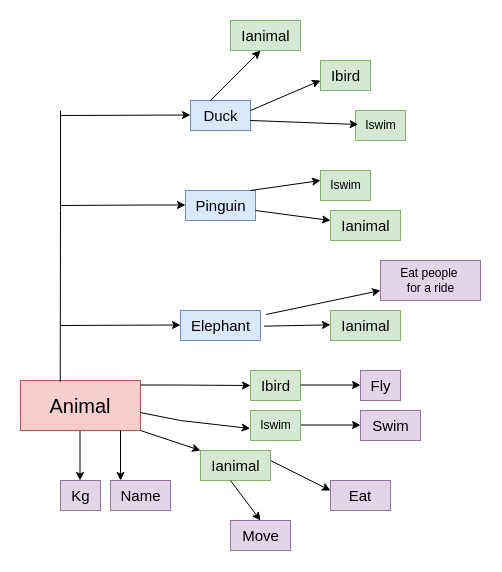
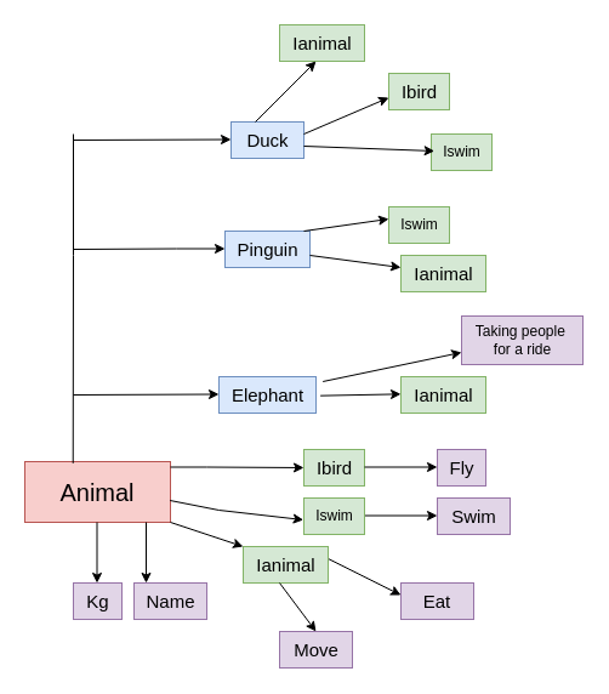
  <mxCell id="0" />
  <mxCell id="1" parent="0" />
  <mxCell id="2" value="&lt;font style=&quot;font-size: 20px;&quot;&gt;Animal&lt;/font&gt;" style="text;align=center;html=1;verticalAlign=middle;whiteSpace=wrap;rounded=0;fillColor=#f8cecc;strokeColor=#b85450;" parent="1" vertex="1"><mxGeometry x="20" y="380" width="120" height="50" as="geometry" /></mxCell>
  <mxCell id="3" value="&lt;font style=&quot;font-size: 15px;&quot;&gt;Pinguin&lt;/font&gt;" style="text;html=1;align=center;verticalAlign=middle;resizable=0;points=[];autosize=1;strokeColor=#6c8ebf;fillColor=#dae8fc;" parent="1" vertex="1"><mxGeometry x="185" y="190" width="70" height="30" as="geometry" /></mxCell>
  <mxCell id="4" value="&lt;font style=&quot;font-size: 15px;&quot;&gt;Elephant&lt;/font&gt;" style="text;html=1;align=center;verticalAlign=middle;resizable=0;points=[];autosize=1;strokeColor=#6c8ebf;fillColor=#dae8fc;" parent="1" vertex="1"><mxGeometry x="180" y="310" width="80" height="30" as="geometry" /></mxCell>
  <mxCell id="5" value="&lt;font style=&quot;font-size: 15px;&quot;&gt;Duck&lt;/font&gt;" style="text;html=1;align=center;verticalAlign=middle;resizable=0;points=[];autosize=1;strokeColor=#6c8ebf;fillColor=#dae8fc;" parent="1" vertex="1"><mxGeometry x="190" y="100" width="60" height="30" as="geometry" /></mxCell>
  <mxCell id="6" value="" style="endArrow=none;html=1;rounded=0;exitX=0.331;exitY=0.027;exitDx=0;exitDy=0;exitPerimeter=0;" parent="1" source="2" edge="1"><mxGeometry width="50" height="50" relative="1" as="geometry"><mxPoint x="60" y="320" as="sourcePoint" /><mxPoint x="60" y="110" as="targetPoint" /><Array as="points"><mxPoint x="60" y="210" /></Array></mxGeometry></mxCell>
  <mxCell id="7" value="&lt;font style=&quot;font-size: 15px;&quot;&gt;Move&lt;/font&gt;" style="text;html=1;align=center;verticalAlign=middle;resizable=0;points=[];autosize=1;strokeColor=#9673a6;fillColor=#e1d5e7;" parent="1" vertex="1"><mxGeometry x="230" y="520" width="60" height="30" as="geometry" /></mxCell>
  <mxCell id="8" value="&lt;font style=&quot;font-size: 15px;&quot;&gt;Eat&lt;/font&gt;" style="whiteSpace=wrap;html=1;fillColor=#e1d5e7;strokeColor=#9673a6;gradientColor=none;" parent="1" vertex="1"><mxGeometry x="330" y="480" width="60" height="30" as="geometry" /></mxCell>
  <mxCell id="9" value="" style="endArrow=classic;html=1;rounded=0;" parent="1" edge="1"><mxGeometry width="50" height="50" relative="1" as="geometry"><mxPoint x="60" y="325" as="sourcePoint" /><mxPoint x="180" y="324.5" as="targetPoint" /></mxGeometry></mxCell>
  <mxCell id="10" value="" style="endArrow=classic;html=1;rounded=0;" parent="1" edge="1"><mxGeometry width="50" height="50" relative="1" as="geometry"><mxPoint x="60" y="205" as="sourcePoint" /><mxPoint x="185" y="204.5" as="targetPoint" /><Array as="points"><mxPoint x="145" y="204.5" /></Array></mxGeometry></mxCell>
  <mxCell id="11" value="" style="endArrow=classic;html=1;rounded=0;" parent="1" edge="1"><mxGeometry width="50" height="50" relative="1" as="geometry"><mxPoint x="60" y="115" as="sourcePoint" /><mxPoint x="190" y="114.5" as="targetPoint" /></mxGeometry></mxCell>
  <mxCell id="12" value="" style="endArrow=classic;html=1;rounded=0;" parent="1" edge="1"><mxGeometry width="50" height="50" relative="1" as="geometry"><mxPoint x="140" y="384.5" as="sourcePoint" /><mxPoint x="250" y="385" as="targetPoint" /><Array as="points"><mxPoint x="170" y="384.5" /></Array></mxGeometry></mxCell>
  <mxCell id="13" value="" style="endArrow=classic;html=1;rounded=0;entryX=-0.007;entryY=0.6;entryDx=0;entryDy=0;entryPerimeter=0;exitX=0.997;exitY=0.64;exitDx=0;exitDy=0;exitPerimeter=0;" parent="1" edge="1" target="20" source="2"><mxGeometry width="50" height="50" relative="1" as="geometry"><mxPoint x="140" y="430" as="sourcePoint" /><mxPoint x="180" y="480" as="targetPoint" /><Array as="points"><mxPoint x="180" y="420" /></Array></mxGeometry></mxCell>
  <mxCell id="14" value="" style="endArrow=classic;html=1;rounded=0;" parent="1" edge="1"><mxGeometry width="50" height="50" relative="1" as="geometry"><mxPoint x="270" y="460" as="sourcePoint" /><mxPoint x="330" y="490" as="targetPoint" /></mxGeometry></mxCell>
  <mxCell id="15" value="" style="endArrow=classic;html=1;rounded=0;" parent="1" edge="1"><mxGeometry width="50" height="50" relative="1" as="geometry"><mxPoint x="300" y="424.5" as="sourcePoint" /><mxPoint x="360" y="424.5" as="targetPoint" /></mxGeometry></mxCell>
  <mxCell id="16" value="&lt;font style=&quot;font-size: 15px;&quot;&gt;Fly&lt;/font&gt;" style="text;html=1;align=center;verticalAlign=middle;resizable=0;points=[];autosize=1;strokeColor=#9673a6;fillColor=#e1d5e7;" parent="1" vertex="1"><mxGeometry x="360" y="370" width="40" height="30" as="geometry" /></mxCell>
  <mxCell id="17" value="&lt;font style=&quot;font-size: 15px;&quot;&gt;Swim&lt;/font&gt;" style="text;html=1;align=center;verticalAlign=middle;resizable=0;points=[];autosize=1;strokeColor=#9673a6;fillColor=#e1d5e7;" parent="1" vertex="1"><mxGeometry x="360" y="410" width="60" height="30" as="geometry" /></mxCell>
- <mxCell id="18" value="Eat people&amp;nbsp;&lt;div&gt;for a ride&lt;/div&gt;" style="text;html=1;align=center;verticalAlign=middle;resizable=0;points=[];autosize=1;strokeColor=#9673a6;fillColor=#e1d5e7;" parent="1" vertex="1"><mxGeometry x="380" y="260" width="100" height="40" as="geometry" /></mxCell>
+ <mxCell id="18" value="Taking people&amp;nbsp;&lt;div&gt;for a ride&lt;/div&gt;" style="text;html=1;align=center;verticalAlign=middle;resizable=0;points=[];autosize=1;strokeColor=#9673a6;fillColor=#e1d5e7;" parent="1" vertex="1"><mxGeometry x="380" y="260" width="100" height="40" as="geometry" /></mxCell>
  <mxCell id="19" value="&lt;font style=&quot;font-size: 15px;&quot;&gt;Ibird&lt;/font&gt;" style="text;html=1;align=center;verticalAlign=middle;resizable=0;points=[];autosize=1;strokeColor=#82b366;fillColor=#d5e8d4;" vertex="1" parent="1"><mxGeometry x="250" y="370" width="50" height="30" as="geometry" /></mxCell>
  <mxCell id="20" value="Iswim" style="text;html=1;align=center;verticalAlign=middle;resizable=0;points=[];autosize=1;strokeColor=#82b366;fillColor=#d5e8d4;" vertex="1" parent="1"><mxGeometry x="250" y="410" width="50" height="30" as="geometry" /></mxCell>
  <mxCell id="21" value="&lt;font style=&quot;font-size: 15px;&quot;&gt;Ianimal&lt;/font&gt;" style="text;html=1;align=center;verticalAlign=middle;resizable=0;points=[];autosize=1;strokeColor=#82b366;fillColor=#d5e8d4;" vertex="1" parent="1"><mxGeometry x="200" y="450" width="70" height="30" as="geometry" /></mxCell>
  <mxCell id="22" value="" style="endArrow=classic;html=1;rounded=0;" edge="1" parent="1"><mxGeometry width="50" height="50" relative="1" as="geometry"><mxPoint x="140" y="430" as="sourcePoint" /><mxPoint x="200" y="450" as="targetPoint" /></mxGeometry></mxCell>
  <mxCell id="23" value="" style="endArrow=classic;html=1;rounded=0;" edge="1" parent="1"><mxGeometry width="50" height="50" relative="1" as="geometry"><mxPoint x="120" y="430" as="sourcePoint" /><mxPoint x="120" y="480" as="targetPoint" /></mxGeometry></mxCell>
  <mxCell id="24" value="" style="endArrow=classic;html=1;rounded=0;" edge="1" parent="1"><mxGeometry width="50" height="50" relative="1" as="geometry"><mxPoint x="79.5" y="430" as="sourcePoint" /><mxPoint x="79.5" y="480" as="targetPoint" /><Array as="points"><mxPoint x="79.5" y="430" /></Array></mxGeometry></mxCell>
  <mxCell id="25" value="&lt;font style=&quot;font-size: 15px;&quot;&gt;Name&lt;/font&gt;" style="text;html=1;align=center;verticalAlign=middle;resizable=0;points=[];autosize=1;strokeColor=#9673a6;fillColor=#e1d5e7;" vertex="1" parent="1"><mxGeometry x="110" y="480" width="60" height="30" as="geometry" /></mxCell>
  <mxCell id="26" value="&lt;font style=&quot;font-size: 15px;&quot;&gt;Kg&lt;/font&gt;" style="text;html=1;align=center;verticalAlign=middle;resizable=0;points=[];autosize=1;strokeColor=#9673a6;fillColor=#e1d5e7;" vertex="1" parent="1"><mxGeometry x="60" y="480" width="40" height="30" as="geometry" /></mxCell>
  <mxCell id="27" value="" style="endArrow=classic;html=1;rounded=0;" edge="1" parent="1"><mxGeometry width="50" height="50" relative="1" as="geometry"><mxPoint x="300" y="384.5" as="sourcePoint" /><mxPoint x="360" y="384.5" as="targetPoint" /></mxGeometry></mxCell>
  <mxCell id="28" value="" style="endArrow=classic;html=1;rounded=0;" edge="1" parent="1"><mxGeometry width="50" height="50" relative="1" as="geometry"><mxPoint x="230" y="480" as="sourcePoint" /><mxPoint x="260" y="520" as="targetPoint" /></mxGeometry></mxCell>
  <mxCell id="29" value="&lt;font style=&quot;font-size: 15px;&quot;&gt;Ianimal&lt;/font&gt;" style="text;html=1;align=center;verticalAlign=middle;resizable=0;points=[];autosize=1;strokeColor=#82b366;fillColor=#d5e8d4;" vertex="1" parent="1"><mxGeometry x="330" y="310" width="70" height="30" as="geometry" /></mxCell>
  <mxCell id="30" value="" style="endArrow=classic;html=1;rounded=0;entryX=-0.052;entryY=0.622;entryDx=0;entryDy=0;entryPerimeter=0;" edge="1" parent="1"><mxGeometry width="50" height="50" relative="1" as="geometry"><mxPoint x="263.64" y="325.67" as="sourcePoint" /><mxPoint x="330" y="324.33" as="targetPoint" /></mxGeometry></mxCell>
  <mxCell id="31" value="" style="endArrow=classic;html=1;rounded=0;exitX=1.071;exitY=0.133;exitDx=0;exitDy=0;exitPerimeter=0;" edge="1" parent="1" source="4"><mxGeometry width="50" height="50" relative="1" as="geometry"><mxPoint x="360" y="320" as="sourcePoint" /><mxPoint x="380" y="290" as="targetPoint" /></mxGeometry></mxCell>
  <mxCell id="32" value="" style="endArrow=classic;html=1;rounded=0;" edge="1" parent="1"><mxGeometry width="50" height="50" relative="1" as="geometry"><mxPoint x="250" y="190" as="sourcePoint" /><mxPoint x="320" y="180" as="targetPoint" /></mxGeometry></mxCell>
  <mxCell id="33" value="" style="endArrow=classic;html=1;rounded=0;" edge="1" parent="1"><mxGeometry width="50" height="50" relative="1" as="geometry"><mxPoint x="255" y="210" as="sourcePoint" /><mxPoint x="330" y="220" as="targetPoint" /></mxGeometry></mxCell>
  <mxCell id="34" value="&lt;font style=&quot;font-size: 15px;&quot;&gt;Ianimal&lt;/font&gt;" style="text;html=1;align=center;verticalAlign=middle;resizable=0;points=[];autosize=1;strokeColor=#82b366;fillColor=#d5e8d4;" vertex="1" parent="1"><mxGeometry x="330" y="210" width="70" height="30" as="geometry" /></mxCell>
  <mxCell id="35" value="Iswim" style="text;html=1;align=center;verticalAlign=middle;resizable=0;points=[];autosize=1;strokeColor=#82b366;fillColor=#d5e8d4;" vertex="1" parent="1"><mxGeometry x="320" y="170" width="50" height="30" as="geometry" /></mxCell>
  <mxCell id="36" value="&lt;font style=&quot;font-size: 15px;&quot;&gt;Ianimal&lt;/font&gt;" style="text;html=1;align=center;verticalAlign=middle;resizable=0;points=[];autosize=1;strokeColor=#82b366;fillColor=#d5e8d4;" vertex="1" parent="1"><mxGeometry x="230" y="20" width="70" height="30" as="geometry" /></mxCell>
  <mxCell id="37" value="&lt;font style=&quot;font-size: 15px;&quot;&gt;Ibird&lt;/font&gt;" style="text;html=1;align=center;verticalAlign=middle;resizable=0;points=[];autosize=1;strokeColor=#82b366;fillColor=#d5e8d4;" vertex="1" parent="1"><mxGeometry x="320" y="60" width="50" height="30" as="geometry" /></mxCell>
  <mxCell id="38" value="Iswim" style="text;html=1;align=center;verticalAlign=middle;resizable=0;points=[];autosize=1;strokeColor=#82b366;fillColor=#d5e8d4;" vertex="1" parent="1"><mxGeometry x="355" y="110" width="50" height="30" as="geometry" /></mxCell>
  <mxCell id="39" value="" style="endArrow=classic;html=1;rounded=0;" edge="1" parent="1"><mxGeometry width="50" height="50" relative="1" as="geometry"><mxPoint x="250" y="110" as="sourcePoint" /><mxPoint x="320" y="80" as="targetPoint" /></mxGeometry></mxCell>
  <mxCell id="40" value="" style="endArrow=classic;html=1;rounded=0;" edge="1" parent="1"><mxGeometry width="50" height="50" relative="1" as="geometry"><mxPoint x="210" y="100" as="sourcePoint" /><mxPoint x="260" y="50" as="targetPoint" /></mxGeometry></mxCell>
  <mxCell id="41" value="" style="endArrow=classic;html=1;rounded=0;entryX=0.053;entryY=0.467;entryDx=0;entryDy=0;entryPerimeter=0;" edge="1" parent="1" target="38"><mxGeometry width="50" height="50" relative="1" as="geometry"><mxPoint x="250" y="120" as="sourcePoint" /><mxPoint x="330" y="110" as="targetPoint" /></mxGeometry></mxCell>
